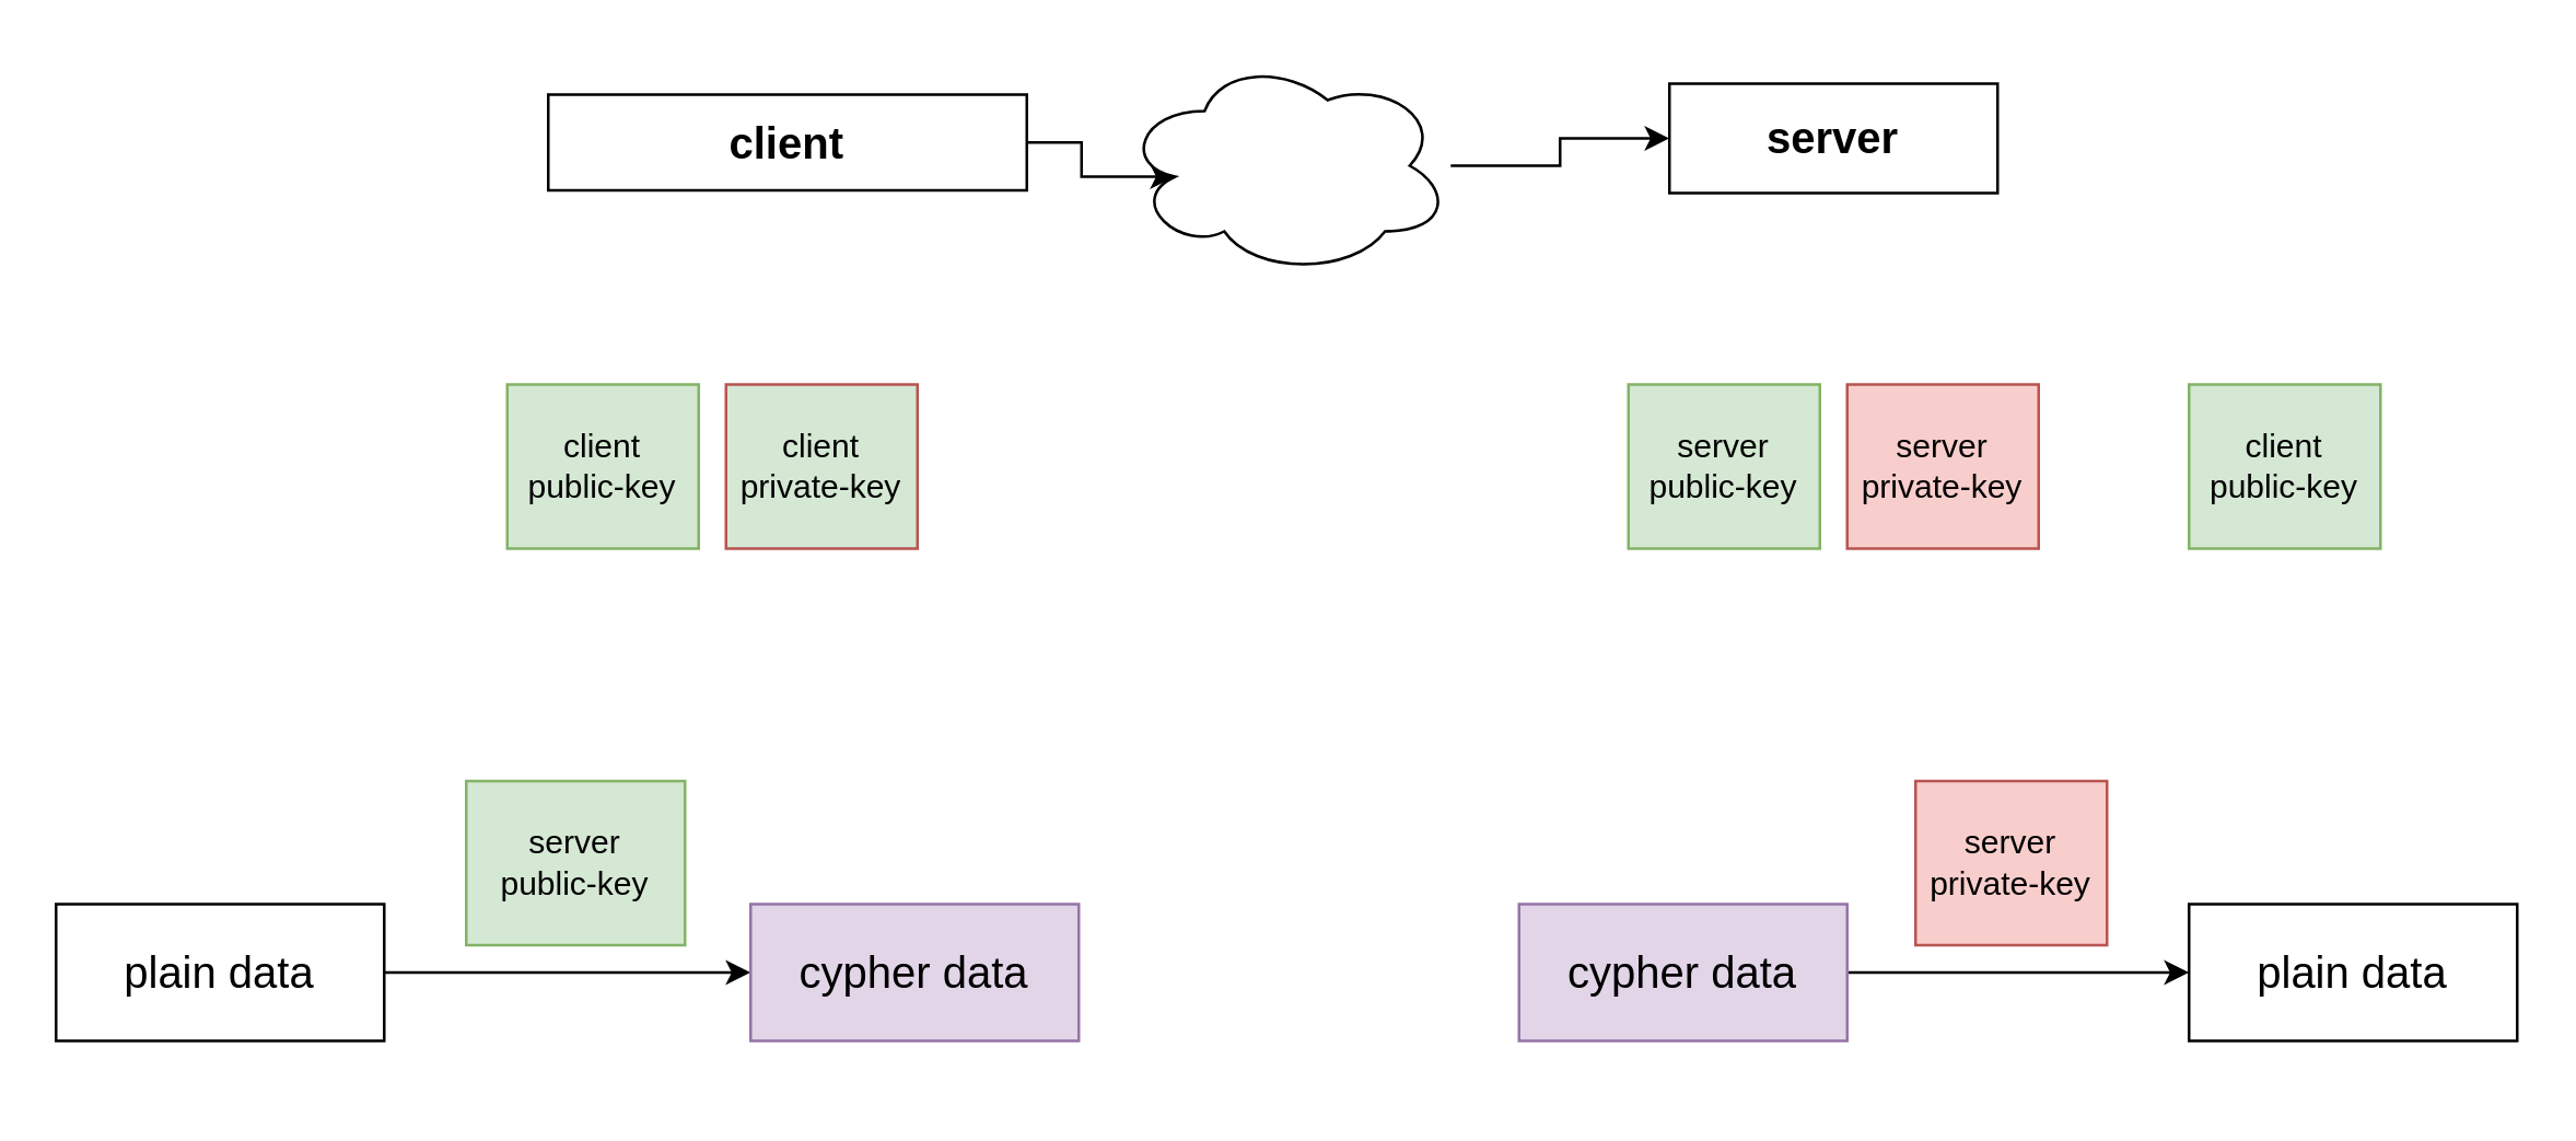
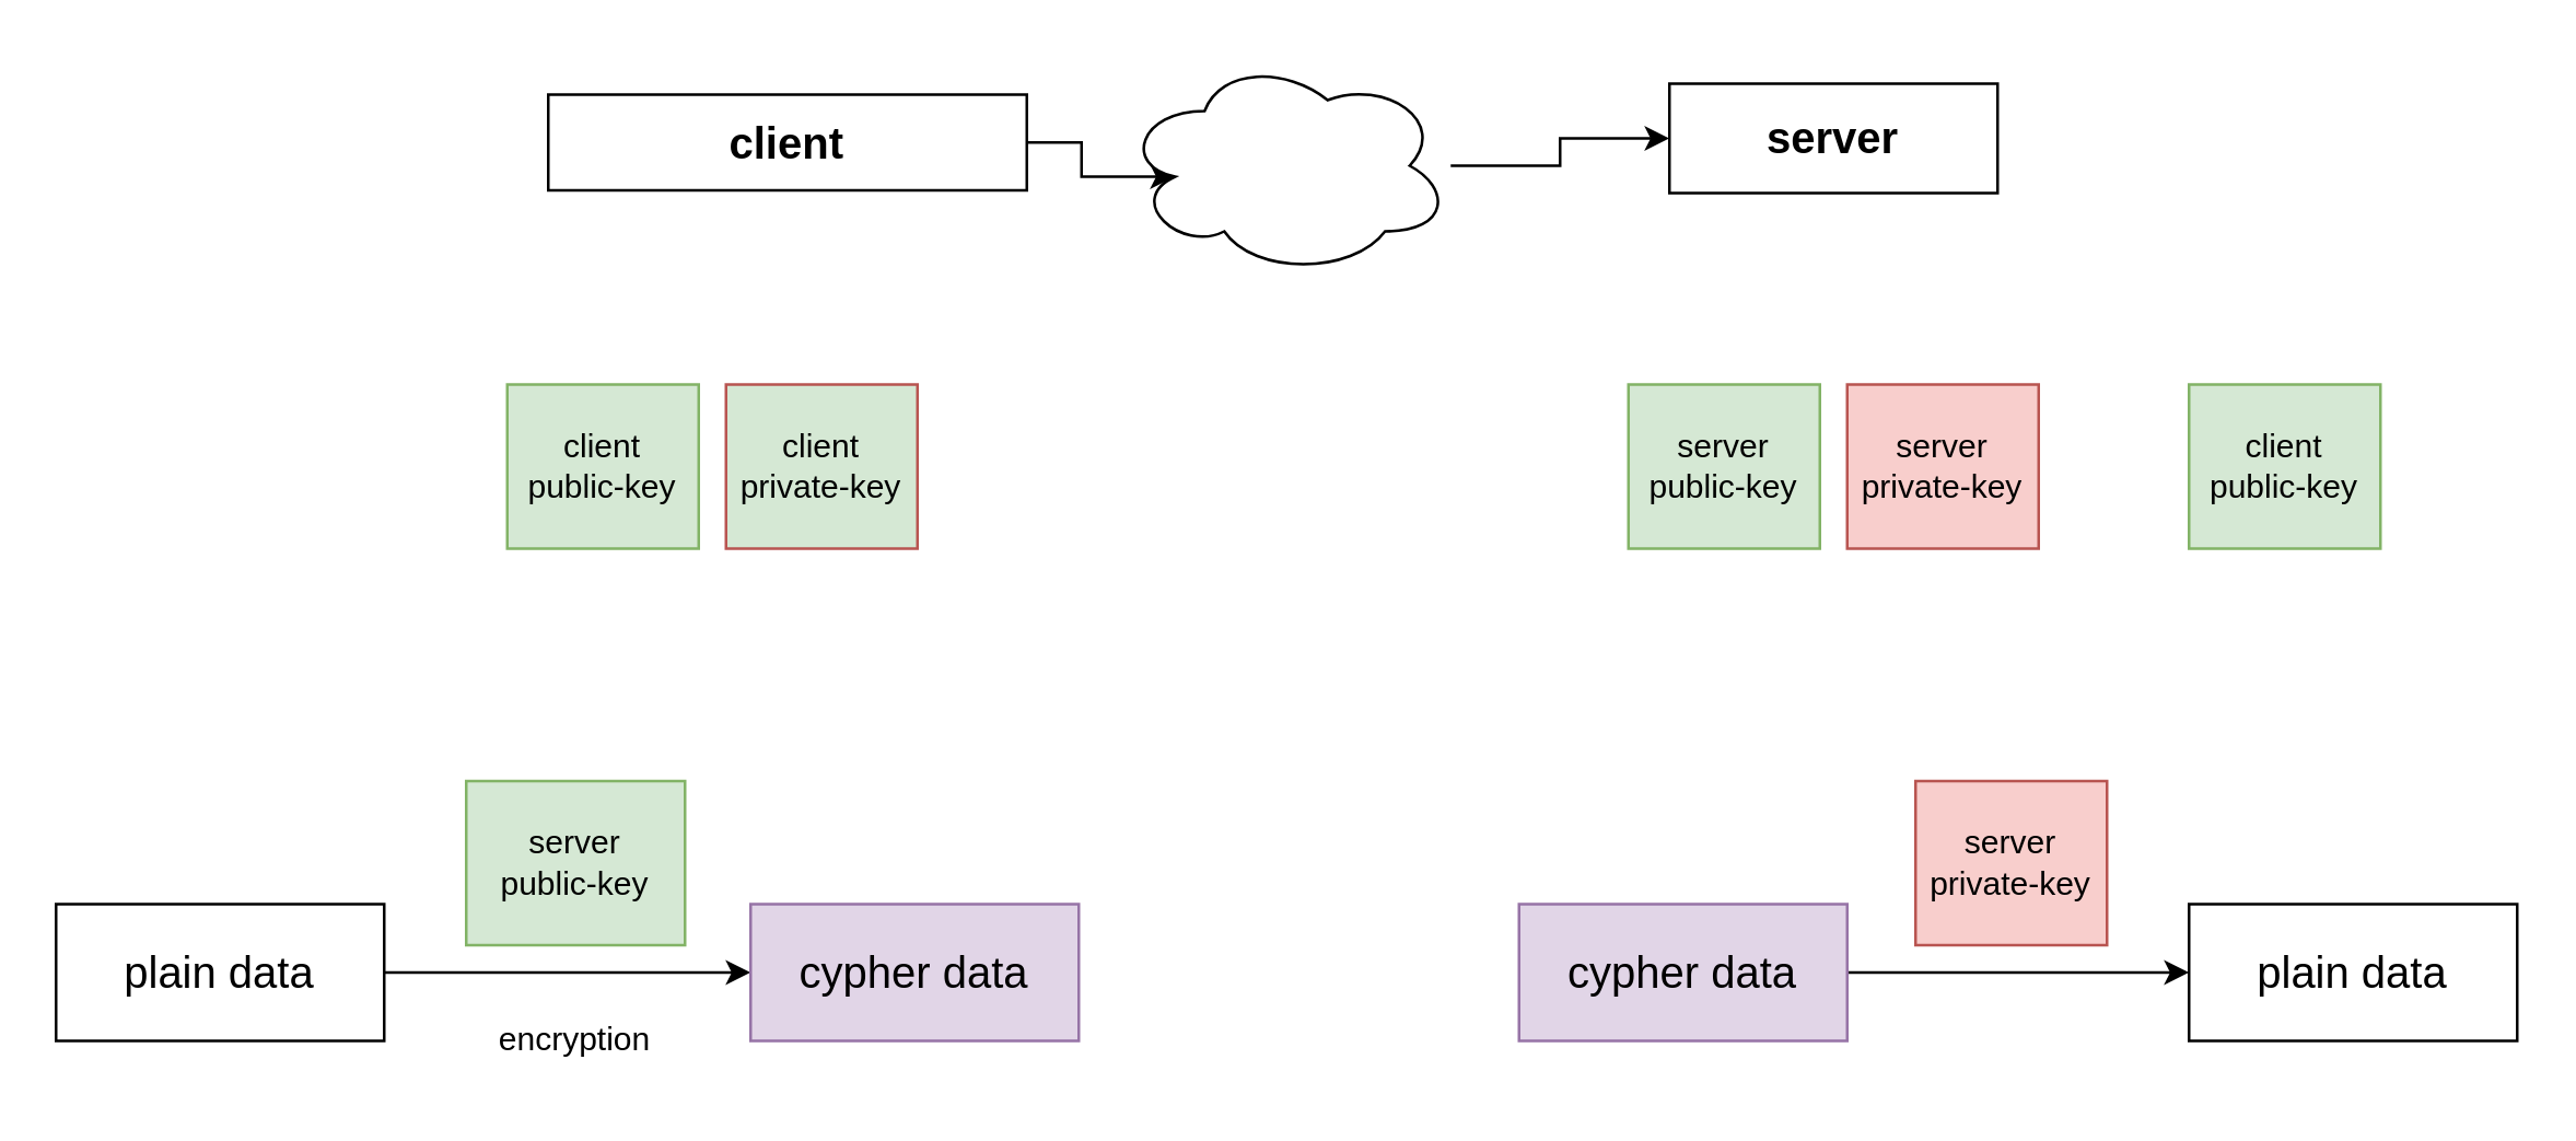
  <mxCell id="0" />
  <mxCell id="1" parent="0" />
  <mxCell id="2" style="edgeStyle=orthogonalEdgeStyle;rounded=0;orthogonalLoop=1;jettySize=auto;html=1;entryX=0.16;entryY=0.55;entryDx=0;entryDy=0;entryPerimeter=0;" edge="1" parent="1" source="3" target="6"><mxGeometry relative="1" as="geometry" /></mxCell>
  <mxCell id="3" value="client" style="rounded=0;whiteSpace=wrap;html=1;fontStyle=1;fontSize=16;" vertex="1" parent="1"><mxGeometry x="200" y="34" width="175" height="35" as="geometry" /></mxCell>
  <mxCell id="4" value="server" style="rounded=0;whiteSpace=wrap;html=1;fontStyle=1;fontSize=16;" vertex="1" parent="1"><mxGeometry x="610" y="30" width="120" height="40" as="geometry" /></mxCell>
  <mxCell id="5" style="edgeStyle=orthogonalEdgeStyle;rounded=0;orthogonalLoop=1;jettySize=auto;html=1;" edge="1" parent="1" source="6" target="4"><mxGeometry relative="1" as="geometry" /></mxCell>
  <mxCell id="6" value="" style="ellipse;shape=cloud;whiteSpace=wrap;html=1;" vertex="1" parent="1"><mxGeometry x="410" y="20" width="120" height="80" as="geometry" /></mxCell>
  <mxCell id="7" value="client&lt;br&gt;public-key" style="rounded=0;whiteSpace=wrap;html=1;fillColor=#d5e8d4;strokeColor=#82b366;" vertex="1" parent="1"><mxGeometry x="185" y="140" width="70" height="60" as="geometry" /></mxCell>
  <mxCell id="8" value="client&lt;br&gt;private-key" style="rounded=0;whiteSpace=wrap;html=1;fillColor=#d5e8d4;strokeColor=#b85450;" vertex="1" parent="1"><mxGeometry x="265" y="140" width="70" height="60" as="geometry" /></mxCell>
  <mxCell id="9" value="server&lt;br&gt;public-key" style="rounded=0;whiteSpace=wrap;html=1;fillColor=#d5e8d4;strokeColor=#82b366;" vertex="1" parent="1"><mxGeometry x="595" y="140" width="70" height="60" as="geometry" /></mxCell>
  <mxCell id="10" value="server&lt;br&gt;private-key" style="rounded=0;whiteSpace=wrap;html=1;fillColor=#f8cecc;strokeColor=#b85450;" vertex="1" parent="1"><mxGeometry x="675" y="140" width="70" height="60" as="geometry" /></mxCell>
  <mxCell id="11" value="client&lt;br&gt;public-key" style="rounded=0;whiteSpace=wrap;html=1;fillColor=#d5e8d4;strokeColor=#82b366;" vertex="1" parent="1"><mxGeometry x="800" y="140" width="70" height="60" as="geometry" /></mxCell>
  <mxCell id="12" value="server&lt;br&gt;public-key" style="rounded=0;whiteSpace=wrap;html=1;fillColor=#d5e8d4;strokeColor=#82b366;" vertex="1" parent="1"><mxGeometry x="170" y="285" width="80" height="60" as="geometry" /></mxCell>
  <mxCell id="13" style="edgeStyle=orthogonalEdgeStyle;rounded=0;orthogonalLoop=1;jettySize=auto;html=1;" edge="1" parent="1" source="14" target="15"><mxGeometry relative="1" as="geometry" /></mxCell>
  <mxCell id="14" value="plain data" style="rounded=0;whiteSpace=wrap;html=1;fontSize=16;" vertex="1" parent="1"><mxGeometry x="20" y="330" width="120" height="50" as="geometry" /></mxCell>
  <mxCell id="15" value="cypher data" style="rounded=0;whiteSpace=wrap;html=1;fontSize=16;fillColor=#e1d5e7;strokeColor=#9673a6;" vertex="1" parent="1"><mxGeometry x="274" y="330" width="120" height="50" as="geometry" /></mxCell>
+ <mxCell id="16" value="encryption" style="text;html=1;strokeColor=none;fillColor=none;align=center;verticalAlign=middle;whiteSpace=wrap;rounded=0;" vertex="1" parent="1"><mxGeometry x="180" y="365" width="60" height="30" as="geometry" /></mxCell>
  <mxCell id="17" style="edgeStyle=orthogonalEdgeStyle;rounded=0;orthogonalLoop=1;jettySize=auto;html=1;" edge="1" parent="1" source="18" target="19"><mxGeometry relative="1" as="geometry" /></mxCell>
  <mxCell id="18" value="cypher data" style="rounded=0;whiteSpace=wrap;html=1;fontSize=16;fillColor=#e1d5e7;strokeColor=#9673a6;" vertex="1" parent="1"><mxGeometry x="555" y="330" width="120" height="50" as="geometry" /></mxCell>
  <mxCell id="19" value="plain data" style="rounded=0;whiteSpace=wrap;html=1;fontSize=16;" vertex="1" parent="1"><mxGeometry x="800" y="330" width="120" height="50" as="geometry" /></mxCell>
  <mxCell id="20" value="server&lt;br&gt;private-key" style="rounded=0;whiteSpace=wrap;html=1;fillColor=#f8cecc;strokeColor=#b85450;" vertex="1" parent="1"><mxGeometry x="700" y="285" width="70" height="60" as="geometry" /></mxCell>
